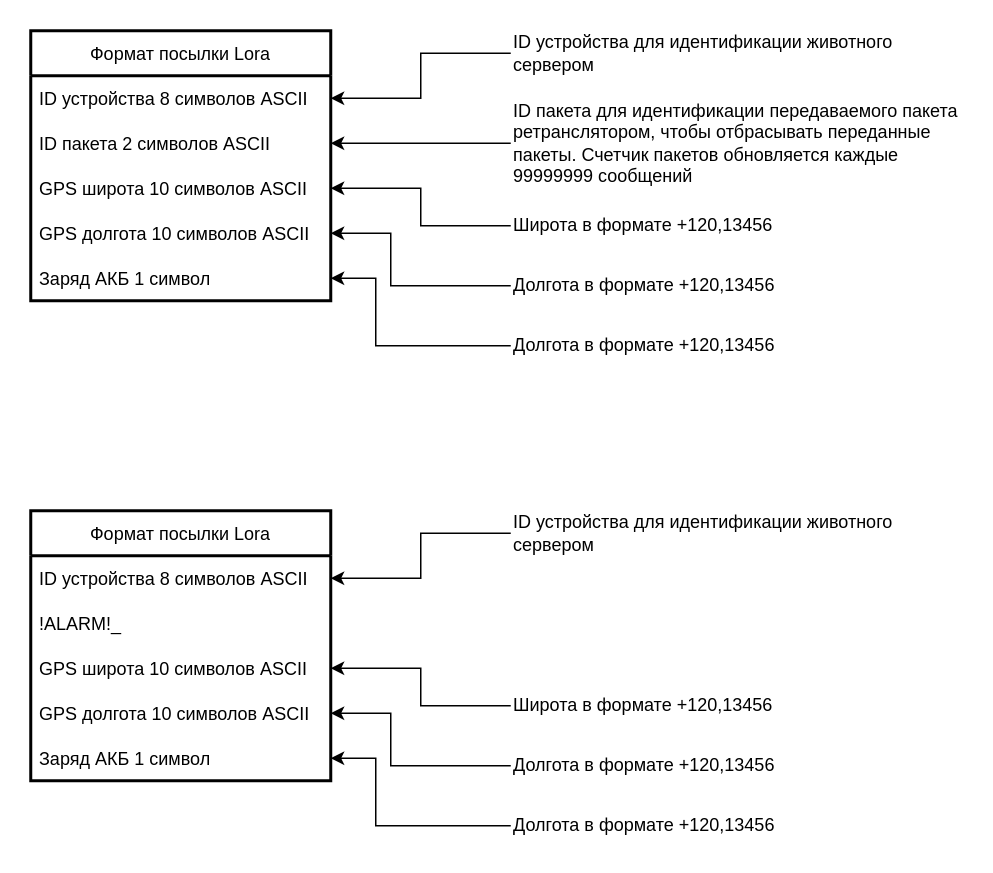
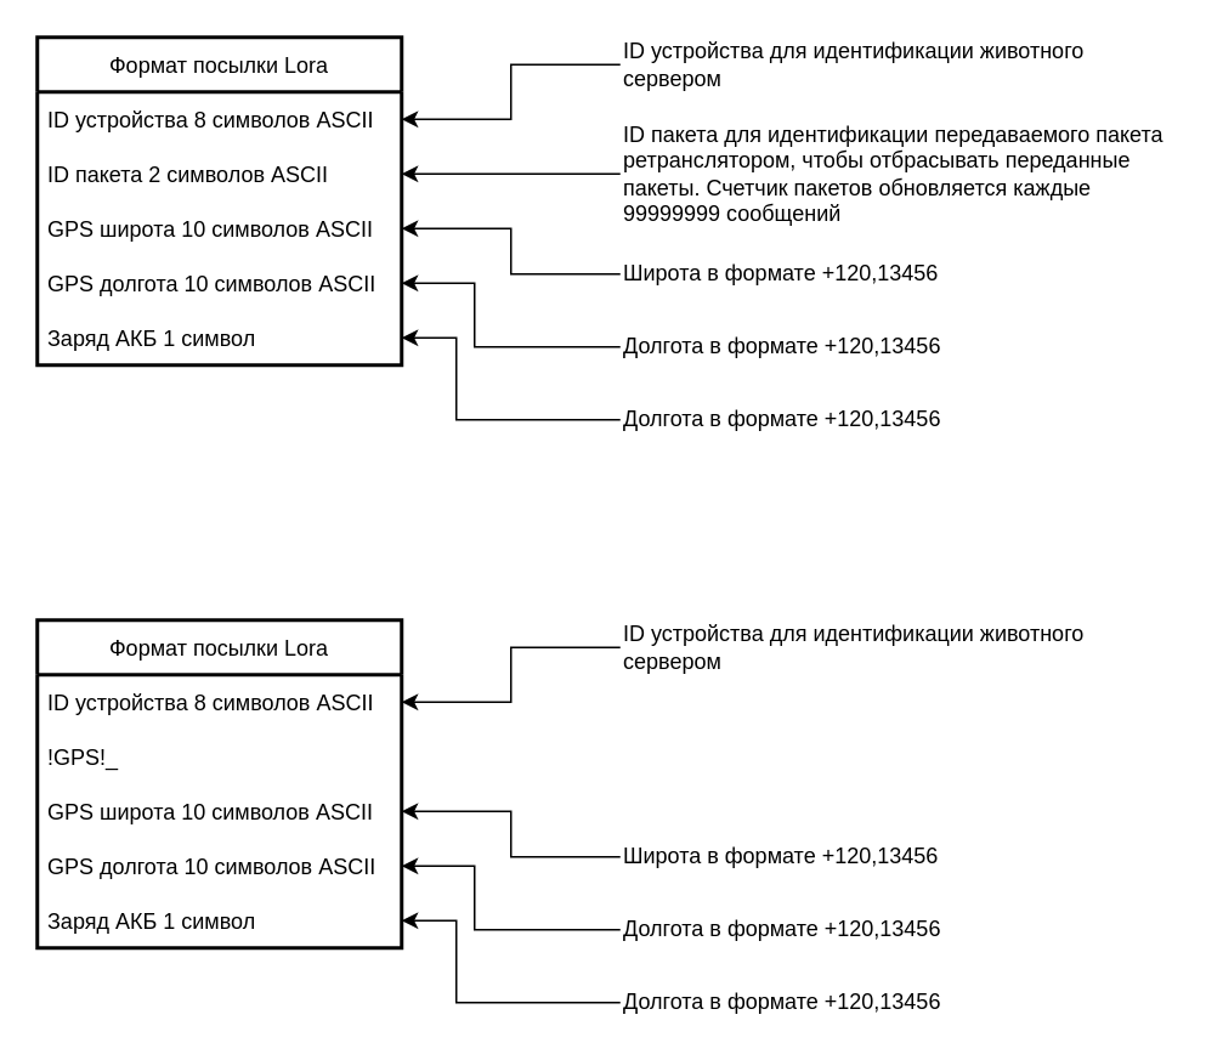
  <mxCell id="0" />
  <mxCell id="1" parent="0" />
  <mxCell id="2" value="Формат посылки Lora" style="swimlane;fontStyle=0;childLayout=stackLayout;horizontal=1;startSize=30;horizontalStack=0;resizeParent=1;resizeParentMax=0;resizeLast=0;collapsible=1;marginBottom=0;labelBackgroundColor=#FFFFFF;strokeWidth=2;" parent="1" vertex="1"><mxGeometry x="20" y="20" width="200" height="180" as="geometry" /></mxCell>
  <mxCell id="3" value="ID устройства 8 символов ASCII" style="text;strokeColor=none;fillColor=none;align=left;verticalAlign=middle;spacingLeft=4;spacingRight=4;overflow=hidden;points=[[0,0.5],[1,0.5]];portConstraint=eastwest;rotatable=0;labelBackgroundColor=#FFFFFF;" parent="2" vertex="1"><mxGeometry y="30" width="200" height="30" as="geometry" /></mxCell>
  <mxCell id="4" value="ID пакета 2 символов ASCII" style="text;strokeColor=none;fillColor=none;align=left;verticalAlign=middle;spacingLeft=4;spacingRight=4;overflow=hidden;points=[[0,0.5],[1,0.5]];portConstraint=eastwest;rotatable=0;labelBackgroundColor=#FFFFFF;" parent="2" vertex="1"><mxGeometry y="60" width="200" height="30" as="geometry" /></mxCell>
  <mxCell id="5" value="GPS широта 10 символов ASCII" style="text;strokeColor=none;fillColor=none;align=left;verticalAlign=middle;spacingLeft=4;spacingRight=4;overflow=hidden;points=[[0,0.5],[1,0.5]];portConstraint=eastwest;rotatable=0;labelBackgroundColor=#FFFFFF;" parent="2" vertex="1"><mxGeometry y="90" width="200" height="30" as="geometry" /></mxCell>
  <mxCell id="6" value="GPS долгота 10 символов ASCII" style="text;strokeColor=none;fillColor=none;align=left;verticalAlign=middle;spacingLeft=4;spacingRight=4;overflow=hidden;points=[[0,0.5],[1,0.5]];portConstraint=eastwest;rotatable=0;labelBackgroundColor=#FFFFFF;" parent="2" vertex="1"><mxGeometry y="120" width="200" height="30" as="geometry" /></mxCell>
  <mxCell id="7" value="Заряд АКБ 1 символ" style="text;strokeColor=none;fillColor=none;align=left;verticalAlign=middle;spacingLeft=4;spacingRight=4;overflow=hidden;points=[[0,0.5],[1,0.5]];portConstraint=eastwest;rotatable=0;labelBackgroundColor=#FFFFFF;" parent="2" vertex="1"><mxGeometry y="150" width="200" height="30" as="geometry" /></mxCell>
  <mxCell id="8" style="edgeStyle=orthogonalEdgeStyle;rounded=0;orthogonalLoop=1;jettySize=auto;html=1;" parent="1" source="9" target="3" edge="1"><mxGeometry relative="1" as="geometry" /></mxCell>
  <mxCell id="9" value="ID устройства для идентификации животного сервером" style="text;html=1;strokeColor=none;fillColor=none;align=left;verticalAlign=middle;whiteSpace=wrap;rounded=0;" parent="1" vertex="1"><mxGeometry x="340" y="20" width="300" height="30" as="geometry" /></mxCell>
  <mxCell id="10" style="edgeStyle=orthogonalEdgeStyle;rounded=0;orthogonalLoop=1;jettySize=auto;html=1;" parent="1" source="11" target="4" edge="1"><mxGeometry relative="1" as="geometry" /></mxCell>
  <mxCell id="11" value="ID пакета для идентификации передаваемого пакета ретранслятором, чтобы отбрасывать переданные пакеты. Счетчик пакетов обновляется каждые 99999999 сообщений" style="text;html=1;strokeColor=none;fillColor=none;align=left;verticalAlign=middle;whiteSpace=wrap;rounded=0;" parent="1" vertex="1"><mxGeometry x="340" y="65" width="300" height="60" as="geometry" /></mxCell>
  <mxCell id="12" style="edgeStyle=orthogonalEdgeStyle;rounded=0;orthogonalLoop=1;jettySize=auto;html=1;" parent="1" source="13" target="5" edge="1"><mxGeometry relative="1" as="geometry" /></mxCell>
  <mxCell id="13" value="Широта в формате +120,13456" style="text;html=1;strokeColor=none;fillColor=none;align=left;verticalAlign=middle;whiteSpace=wrap;rounded=0;" parent="1" vertex="1"><mxGeometry x="340" y="140" width="300" height="20" as="geometry" /></mxCell>
  <mxCell id="14" style="edgeStyle=orthogonalEdgeStyle;rounded=0;orthogonalLoop=1;jettySize=auto;html=1;exitX=0;exitY=0.5;exitDx=0;exitDy=0;" parent="1" source="15" target="6" edge="1"><mxGeometry relative="1" as="geometry"><Array as="points"><mxPoint x="260" y="190" /><mxPoint x="260" y="155" /></Array></mxGeometry></mxCell>
  <mxCell id="15" value="Долгота в формате +120,13456" style="text;html=1;strokeColor=none;fillColor=none;align=left;verticalAlign=middle;whiteSpace=wrap;rounded=0;" parent="1" vertex="1"><mxGeometry x="340" y="180" width="300" height="20" as="geometry" /></mxCell>
  <mxCell id="16" style="edgeStyle=orthogonalEdgeStyle;rounded=0;orthogonalLoop=1;jettySize=auto;html=1;exitX=0;exitY=0.5;exitDx=0;exitDy=0;entryX=1;entryY=0.5;entryDx=0;entryDy=0;" parent="1" source="17" target="7" edge="1"><mxGeometry relative="1" as="geometry"><Array as="points"><mxPoint x="250" y="230" /><mxPoint x="250" y="185" /></Array></mxGeometry></mxCell>
  <mxCell id="17" value="Долгота в формате +120,13456" style="text;html=1;strokeColor=none;fillColor=none;align=left;verticalAlign=middle;whiteSpace=wrap;rounded=0;" parent="1" vertex="1"><mxGeometry x="340" y="220" width="300" height="20" as="geometry" /></mxCell>
  <mxCell id="18" value="Формат посылки Lora" style="swimlane;fontStyle=0;childLayout=stackLayout;horizontal=1;startSize=30;horizontalStack=0;resizeParent=1;resizeParentMax=0;resizeLast=0;collapsible=1;marginBottom=0;labelBackgroundColor=#FFFFFF;strokeWidth=2;" vertex="1" parent="1"><mxGeometry x="20" y="340" width="200" height="180" as="geometry" /></mxCell>
  <mxCell id="19" value="ID устройства 8 символов ASCII" style="text;strokeColor=none;fillColor=none;align=left;verticalAlign=middle;spacingLeft=4;spacingRight=4;overflow=hidden;points=[[0,0.5],[1,0.5]];portConstraint=eastwest;rotatable=0;labelBackgroundColor=#FFFFFF;" vertex="1" parent="18"><mxGeometry y="30" width="200" height="30" as="geometry" /></mxCell>
- <mxCell id="20" value="!ALARM!_" style="text;strokeColor=none;fillColor=none;align=left;verticalAlign=middle;spacingLeft=4;spacingRight=4;overflow=hidden;points=[[0,0.5],[1,0.5]];portConstraint=eastwest;rotatable=0;labelBackgroundColor=#FFFFFF;" vertex="1" parent="18"><mxGeometry y="60" width="200" height="30" as="geometry" /></mxCell>
+ <mxCell id="20" value="!GPS!_" style="text;strokeColor=none;fillColor=none;align=left;verticalAlign=middle;spacingLeft=4;spacingRight=4;overflow=hidden;points=[[0,0.5],[1,0.5]];portConstraint=eastwest;rotatable=0;labelBackgroundColor=#FFFFFF;" vertex="1" parent="18"><mxGeometry y="60" width="200" height="30" as="geometry" /></mxCell>
  <mxCell id="21" value="GPS широта 10 символов ASCII" style="text;strokeColor=none;fillColor=none;align=left;verticalAlign=middle;spacingLeft=4;spacingRight=4;overflow=hidden;points=[[0,0.5],[1,0.5]];portConstraint=eastwest;rotatable=0;labelBackgroundColor=#FFFFFF;" vertex="1" parent="18"><mxGeometry y="90" width="200" height="30" as="geometry" /></mxCell>
  <mxCell id="22" value="GPS долгота 10 символов ASCII" style="text;strokeColor=none;fillColor=none;align=left;verticalAlign=middle;spacingLeft=4;spacingRight=4;overflow=hidden;points=[[0,0.5],[1,0.5]];portConstraint=eastwest;rotatable=0;labelBackgroundColor=#FFFFFF;" vertex="1" parent="18"><mxGeometry y="120" width="200" height="30" as="geometry" /></mxCell>
  <mxCell id="23" value="Заряд АКБ 1 символ" style="text;strokeColor=none;fillColor=none;align=left;verticalAlign=middle;spacingLeft=4;spacingRight=4;overflow=hidden;points=[[0,0.5],[1,0.5]];portConstraint=eastwest;rotatable=0;labelBackgroundColor=#FFFFFF;" vertex="1" parent="18"><mxGeometry y="150" width="200" height="30" as="geometry" /></mxCell>
  <mxCell id="24" style="edgeStyle=orthogonalEdgeStyle;rounded=0;orthogonalLoop=1;jettySize=auto;html=1;" edge="1" parent="1" source="25" target="19"><mxGeometry relative="1" as="geometry" /></mxCell>
  <mxCell id="25" value="ID устройства для идентификации животного сервером" style="text;html=1;strokeColor=none;fillColor=none;align=left;verticalAlign=middle;whiteSpace=wrap;rounded=0;" vertex="1" parent="1"><mxGeometry x="340" y="340" width="300" height="30" as="geometry" /></mxCell>
  <mxCell id="26" style="edgeStyle=orthogonalEdgeStyle;rounded=0;orthogonalLoop=1;jettySize=auto;html=1;" edge="1" parent="1" source="27" target="21"><mxGeometry relative="1" as="geometry" /></mxCell>
  <mxCell id="27" value="Широта в формате +120,13456" style="text;html=1;strokeColor=none;fillColor=none;align=left;verticalAlign=middle;whiteSpace=wrap;rounded=0;" vertex="1" parent="1"><mxGeometry x="340" y="460" width="300" height="20" as="geometry" /></mxCell>
  <mxCell id="28" style="edgeStyle=orthogonalEdgeStyle;rounded=0;orthogonalLoop=1;jettySize=auto;html=1;exitX=0;exitY=0.5;exitDx=0;exitDy=0;" edge="1" parent="1" source="29" target="22"><mxGeometry relative="1" as="geometry"><Array as="points"><mxPoint x="260" y="510" /><mxPoint x="260" y="475" /></Array></mxGeometry></mxCell>
  <mxCell id="29" value="Долгота в формате +120,13456" style="text;html=1;strokeColor=none;fillColor=none;align=left;verticalAlign=middle;whiteSpace=wrap;rounded=0;" vertex="1" parent="1"><mxGeometry x="340" y="500" width="300" height="20" as="geometry" /></mxCell>
  <mxCell id="30" style="edgeStyle=orthogonalEdgeStyle;rounded=0;orthogonalLoop=1;jettySize=auto;html=1;exitX=0;exitY=0.5;exitDx=0;exitDy=0;entryX=1;entryY=0.5;entryDx=0;entryDy=0;" edge="1" parent="1" source="31" target="23"><mxGeometry relative="1" as="geometry"><Array as="points"><mxPoint x="250" y="550" /><mxPoint x="250" y="505" /></Array></mxGeometry></mxCell>
  <mxCell id="31" value="Долгота в формате +120,13456" style="text;html=1;strokeColor=none;fillColor=none;align=left;verticalAlign=middle;whiteSpace=wrap;rounded=0;" vertex="1" parent="1"><mxGeometry x="340" y="540" width="300" height="20" as="geometry" /></mxCell>
